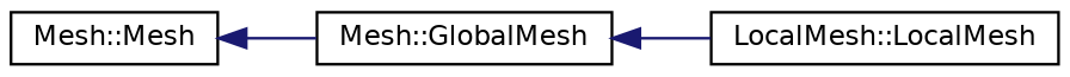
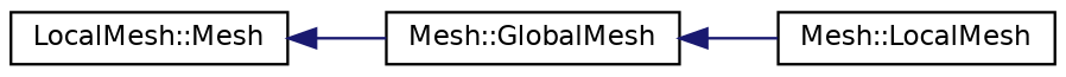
  digraph {
    rankdir=LR
    node [color=black fillcolor=white fontname=Helvetica fontsize=10 shape=record style=filled]
    edge [color=midnightblue dir=back fontname=Helvetica fontsize=10 labelfontname=Helvetica labelfontsize=10 style=solid]
-   n1 [height=0.2 label="Mesh::Mesh" width=0.4]
+   n1 [height=0.2 label="LocalMesh::Mesh" width=0.4]
    n2 [height=0.2 label="Mesh::GlobalMesh" width=0.4]
-   n3 [height=0.2 label="LocalMesh::LocalMesh" width=0.4]
+   n3 [height=0.2 label="Mesh::LocalMesh" width=0.4]
    n1 -> n2
    n2 -> n3
  }
